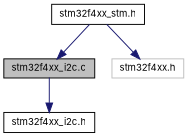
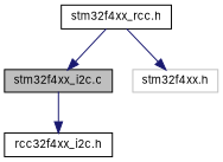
  digraph {
    fontname=Inter
    node [color=black fillcolor=white fontname=Inter fontsize=10 shape=record style=filled]
    edge [color=midnightblue fontname=Inter fontsize=10 labelfontname=Helvetica labelfontsize=10 style=solid]
    n1 [fillcolor=grey75 fontcolor=black height=0.2 label="stm32f4xx_i2c.c" width=0.4]
-   n2 [height=0.2 label="stm32f4xx_i2c.h" width=0.4]
-   n3 [height=0.2 label="stm32f4xx_stm.h" width=0.4]
+   n2 [height=0.2 label="rcc32f4xx_i2c.h" width=0.4]
+   n3 [height=0.2 label="stm32f4xx_rcc.h" width=0.4]
    n4 [color=grey75 height=0.2 label="stm32f4xx.h" width=0.4]
    n1 -> n2
    n3 -> n1
    n3 -> n4
  }
